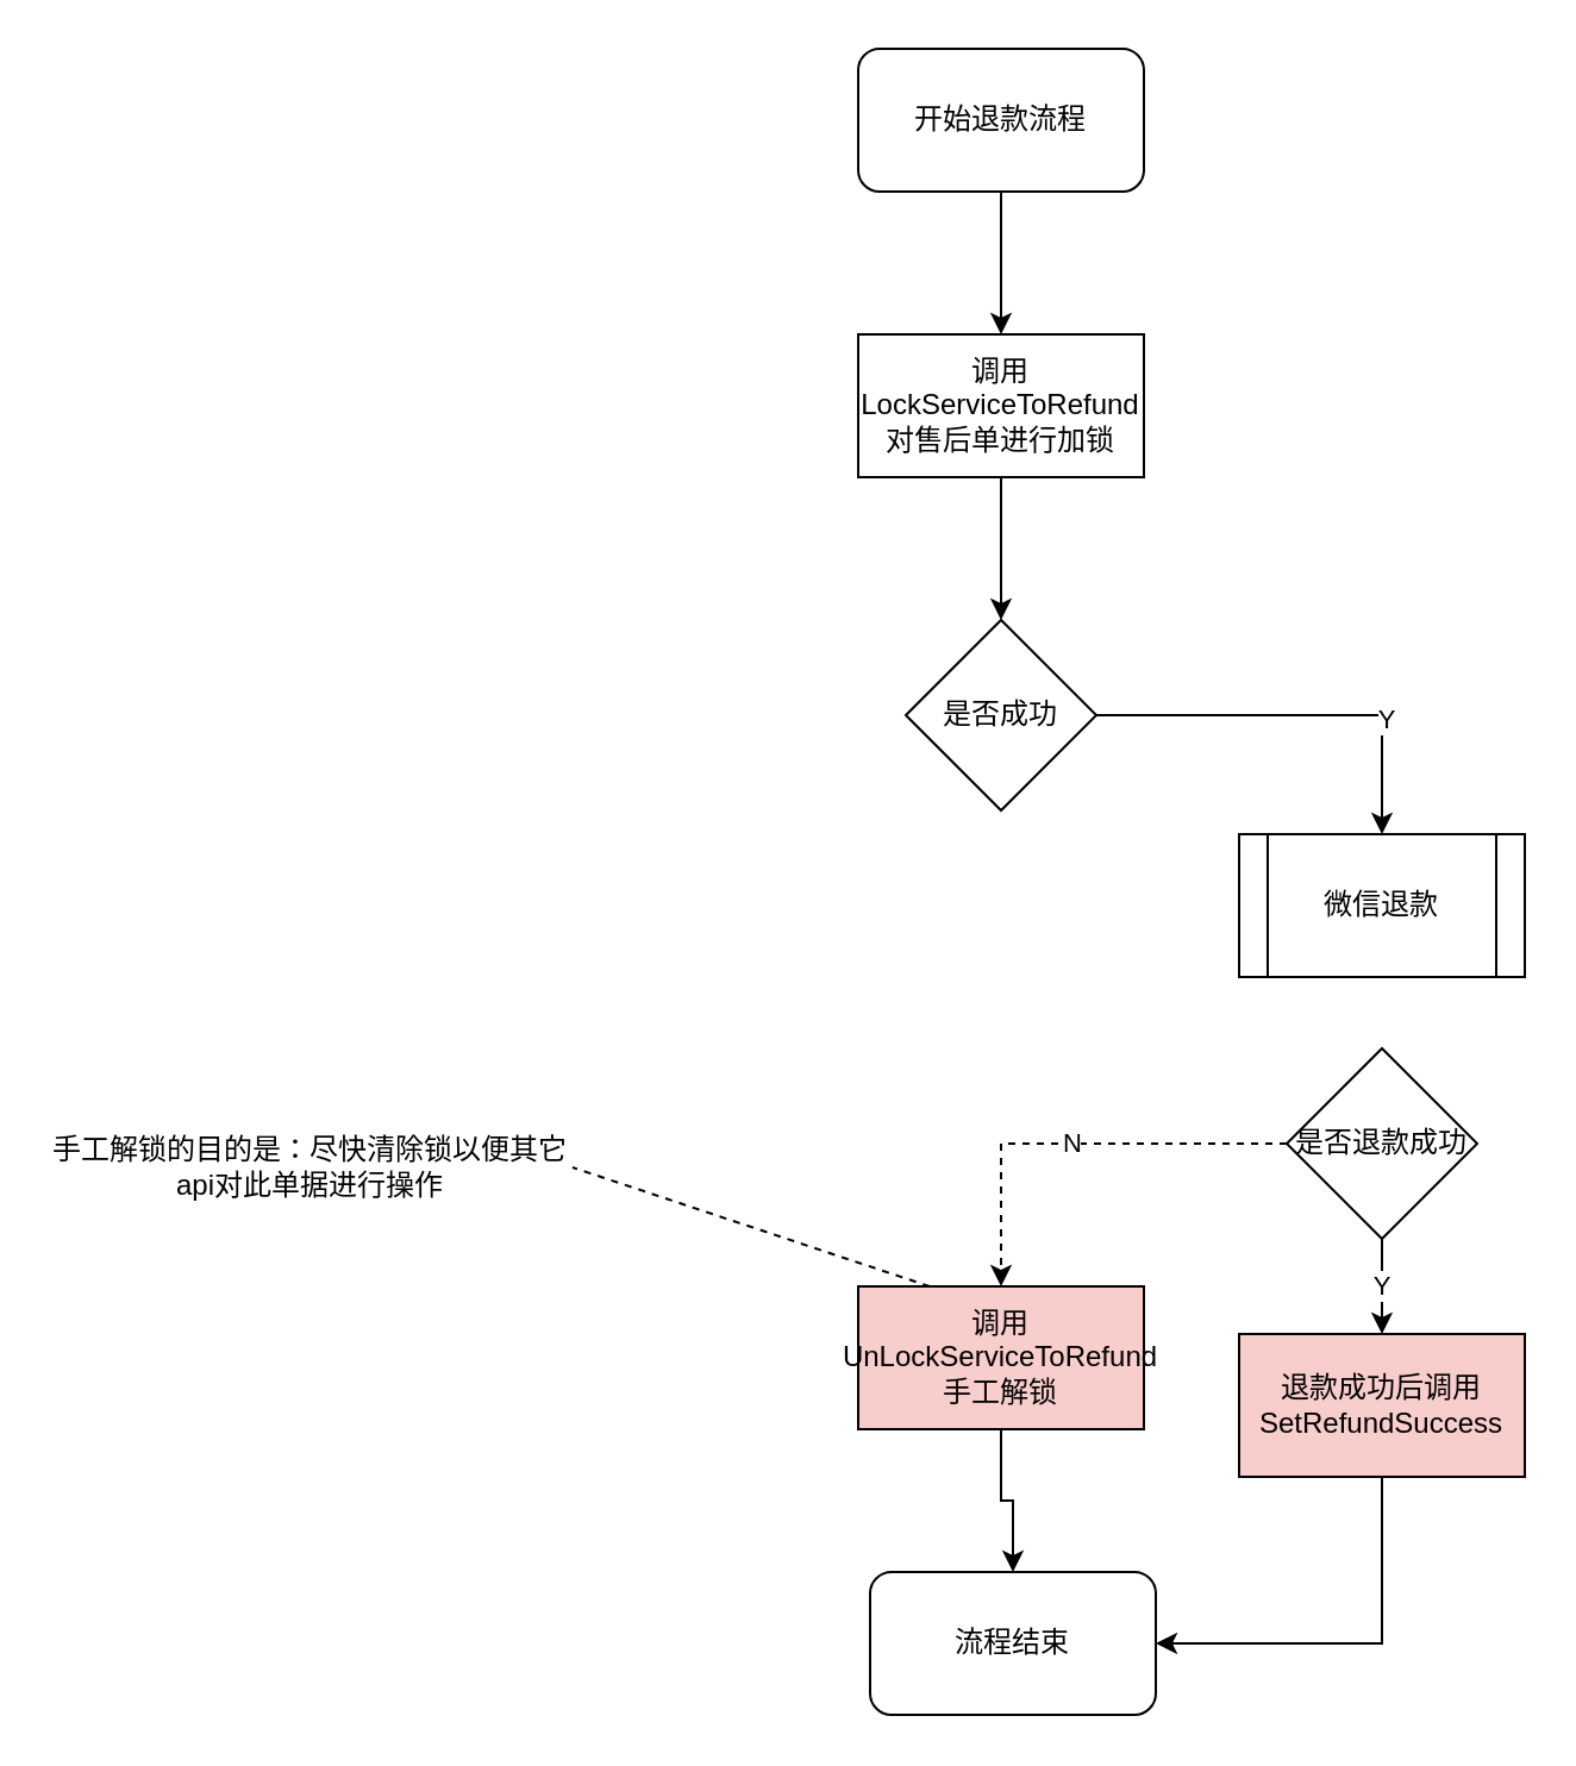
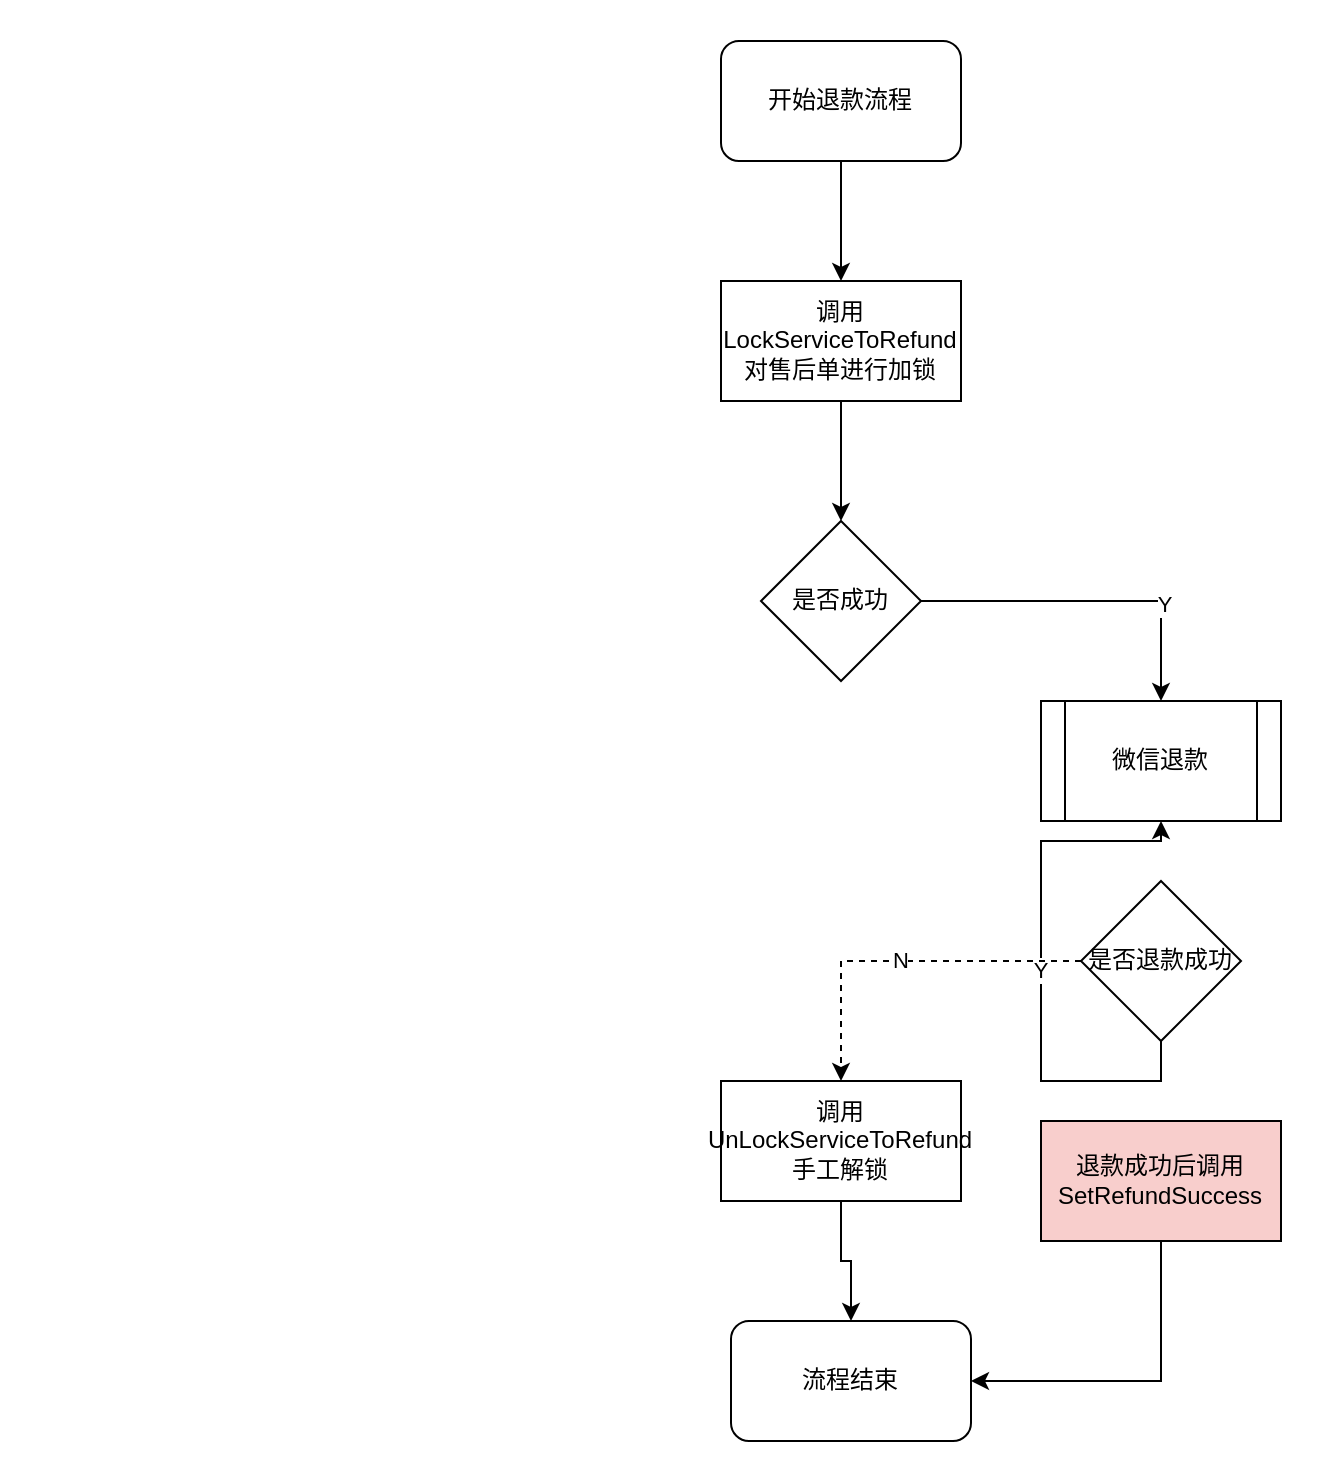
  <mxCell id="0" />
  <mxCell id="1" parent="0" />
  <mxCell id="2" style="edgeStyle=orthogonalEdgeStyle;rounded=0;orthogonalLoop=1;jettySize=auto;html=1;exitX=0.5;exitY=1;exitDx=0;exitDy=0;" edge="1" parent="1" source="3" target="5"><mxGeometry relative="1" as="geometry" /></mxCell>
  <mxCell id="3" value="开始退款流程" style="rounded=1;whiteSpace=wrap;html=1;" vertex="1" parent="1"><mxGeometry x="360" y="20" width="120" height="60" as="geometry" /></mxCell>
  <mxCell id="4" style="edgeStyle=orthogonalEdgeStyle;rounded=0;orthogonalLoop=1;jettySize=auto;html=1;exitX=0.5;exitY=1;exitDx=0;exitDy=0;" edge="1" parent="1" source="5"><mxGeometry relative="1" as="geometry"><mxPoint x="420" y="260" as="targetPoint" /></mxGeometry></mxCell>
  <mxCell id="5" value="调用LockServiceToRefund对售后单进行加锁" style="rounded=0;whiteSpace=wrap;html=1;" vertex="1" parent="1"><mxGeometry x="360" y="140" width="120" height="60" as="geometry" /></mxCell>
  <mxCell id="6" style="edgeStyle=orthogonalEdgeStyle;rounded=0;orthogonalLoop=1;jettySize=auto;html=1;exitX=1;exitY=0.5;exitDx=0;exitDy=0;" edge="1" parent="1" source="8" target="9"><mxGeometry relative="1" as="geometry" /></mxCell>
  <mxCell id="7" value="Y" style="edgeLabel;html=1;align=center;verticalAlign=middle;resizable=0;points=[];" vertex="1" connectable="0" parent="6"><mxGeometry x="0.42" y="1" relative="1" as="geometry"><mxPoint as="offset" /></mxGeometry></mxCell>
  <mxCell id="8" value="是否成功" style="rhombus;whiteSpace=wrap;html=1;" vertex="1" parent="1"><mxGeometry x="380" y="260" width="80" height="80" as="geometry" /></mxCell>
  <mxCell id="9" value="微信退款" style="shape=process;whiteSpace=wrap;html=1;backgroundOutline=1;" vertex="1" parent="1"><mxGeometry x="520" y="350" width="120" height="60" as="geometry" /></mxCell>
  <mxCell id="10" style="edgeStyle=orthogonalEdgeStyle;rounded=0;orthogonalLoop=1;jettySize=auto;html=1;exitX=0.5;exitY=1;exitDx=0;exitDy=0;entryX=1;entryY=0.5;entryDx=0;entryDy=0;" edge="1" parent="1" source="11" target="12"><mxGeometry relative="1" as="geometry" /></mxCell>
  <mxCell id="11" value="退款成功后调用SetRefundSuccess" style="rounded=0;whiteSpace=wrap;html=1;fillColor=#f8cecc;" vertex="1" parent="1"><mxGeometry x="520" y="560" width="120" height="60" as="geometry" /></mxCell>
  <mxCell id="12" value="流程结束" style="rounded=1;whiteSpace=wrap;html=1;" vertex="1" parent="1"><mxGeometry x="365" y="660" width="120" height="60" as="geometry" /></mxCell>
- <mxCell id="13" value="Y" style="edgeStyle=orthogonalEdgeStyle;rounded=0;orthogonalLoop=1;jettySize=auto;html=1;exitX=0.5;exitY=1;exitDx=0;exitDy=0;entryX=0.5;entryY=0;entryDx=0;entryDy=0;" edge="1" parent="1" source="15" target="11"><mxGeometry relative="1" as="geometry" /></mxCell>
+ <mxCell id="13" value="Y" style="edgeStyle=orthogonalEdgeStyle;rounded=0;orthogonalLoop=1;jettySize=auto;html=1;exitX=0.5;exitY=1;exitDx=0;exitDy=0;" edge="1" parent="1" source="15" target="9"><mxGeometry relative="1" as="geometry" /></mxCell>
  <mxCell id="14" value="N" style="edgeStyle=orthogonalEdgeStyle;rounded=0;orthogonalLoop=1;jettySize=auto;html=1;entryX=0.5;entryY=0;entryDx=0;entryDy=0;dashed=1;" edge="1" parent="1" source="15" target="17"><mxGeometry relative="1" as="geometry" /></mxCell>
  <mxCell id="15" value="是否退款成功" style="rhombus;whiteSpace=wrap;html=1;" vertex="1" parent="1"><mxGeometry x="540" y="440" width="80" height="80" as="geometry" /></mxCell>
  <mxCell id="16" style="edgeStyle=orthogonalEdgeStyle;rounded=0;orthogonalLoop=1;jettySize=auto;html=1;exitX=0.5;exitY=1;exitDx=0;exitDy=0;entryX=0.5;entryY=0;entryDx=0;entryDy=0;" edge="1" parent="1" source="17" target="12"><mxGeometry relative="1" as="geometry" /></mxCell>
- <mxCell id="17" value="调用UnLockServiceToRefund手工解锁" style="rounded=0;whiteSpace=wrap;html=1;fillColor=#f8cecc;" vertex="1" parent="1"><mxGeometry x="360" y="540" width="120" height="60" as="geometry" /></mxCell>
- <mxCell id="18" value="手工解锁的目的是：尽快清除锁以便其它api对此单据进行操作" style="text;html=1;strokeColor=none;fillColor=none;align=center;verticalAlign=middle;whiteSpace=wrap;rounded=0;" vertex="1" parent="1"><mxGeometry x="20" y="450" width="220" height="80" as="geometry" /></mxCell>
- <mxCell id="19" value="" style="endArrow=none;dashed=1;html=1;entryX=1;entryY=0.5;entryDx=0;entryDy=0;exitX=0.25;exitY=0;exitDx=0;exitDy=0;" edge="1" parent="1" source="17" target="18"><mxGeometry width="50" height="50" relative="1" as="geometry"><mxPoint x="400" y="480" as="sourcePoint" /><mxPoint x="450" y="430" as="targetPoint" /></mxGeometry></mxCell>
+ <mxCell id="17" value="调用UnLockServiceToRefund手工解锁" style="rounded=0;whiteSpace=wrap;html=1;" vertex="1" parent="1"><mxGeometry x="360" y="540" width="120" height="60" as="geometry" /></mxCell>
